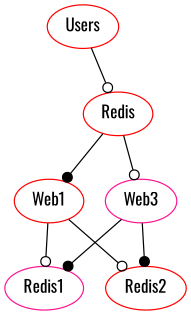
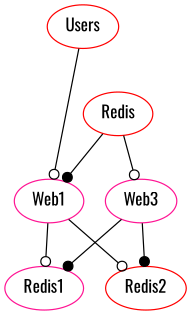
  digraph {
    fontname=Oswald
    node [color=red fontname=Oswald]
    edge [arrowhead=odot fontname=Oswald]
    n1 [label=Redis]
    Users
-   Web1
+   Web1 [color=deeppink]
    Web3 [color=deeppink]
    Redis1 [color=deeppink]
    Redis2
    n1 -> Web1 [arrowhead=dot]
    n1 -> Web3
-   Users -> n1
+   Users -> Web1
    Web1 -> Redis1
    Web1 -> Redis2
    Web3 -> Redis1 [arrowhead=dot]
    Web3 -> Redis2 [arrowhead=dot]
  }
